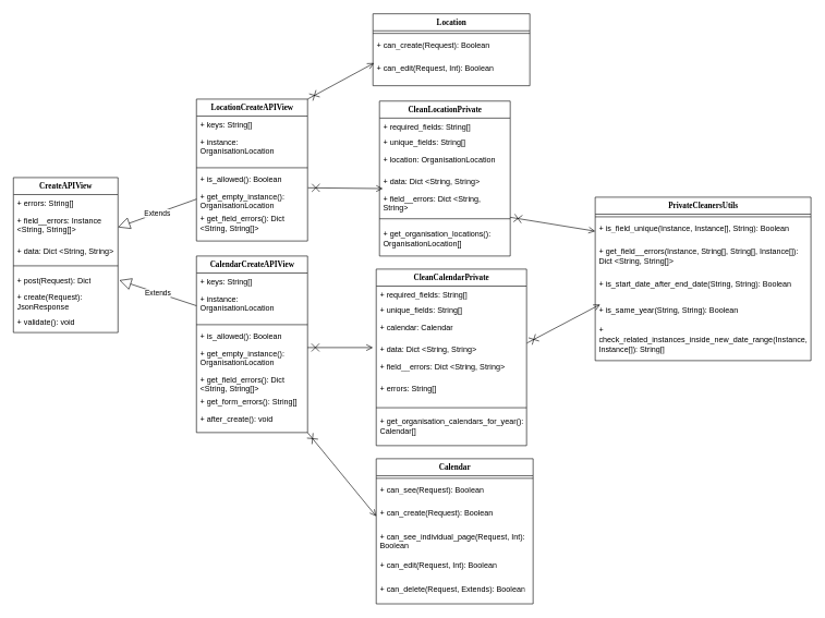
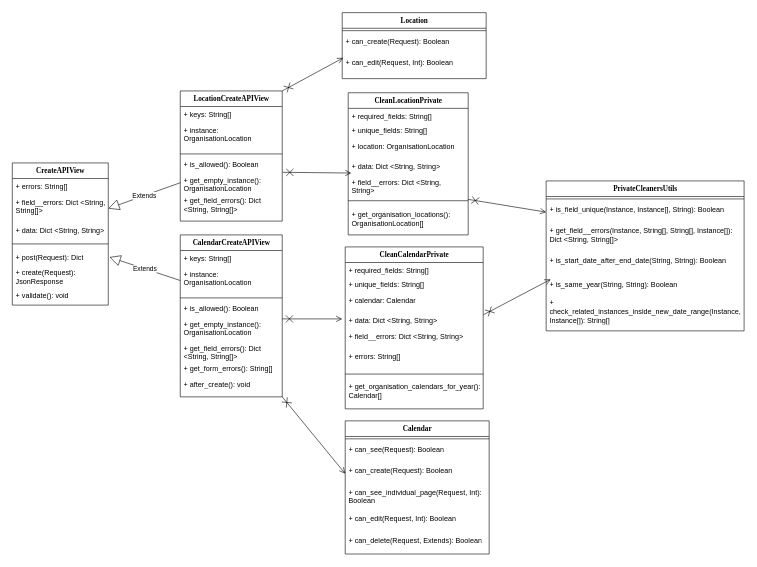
  <mxCell id="0" />
  <mxCell id="1" parent="0" />
  <mxCell id="2" value="LocationCreateAPIView" style="swimlane;html=1;fontStyle=1;align=center;verticalAlign=top;childLayout=stackLayout;horizontal=1;startSize=26;horizontalStack=0;resizeParent=1;resizeLast=0;collapsible=1;marginBottom=0;swimlaneFillColor=#ffffff;rounded=0;shadow=0;comic=0;labelBackgroundColor=none;strokeWidth=1;fillColor=none;fontFamily=Verdana;fontSize=12" parent="1" vertex="1"><mxGeometry x="300" y="151" width="170" height="217" as="geometry" /></mxCell>
  <mxCell id="3" value="+ keys: String[]" style="text;html=1;strokeColor=none;fillColor=none;align=left;verticalAlign=top;spacingLeft=4;spacingRight=4;whiteSpace=wrap;overflow=hidden;rotatable=0;points=[[0,0.5],[1,0.5]];portConstraint=eastwest;" parent="2" vertex="1"><mxGeometry y="26" width="170" height="26" as="geometry" /></mxCell>
  <mxCell id="4" value="+ instance: OrganisationLocation" style="text;html=1;strokeColor=none;fillColor=none;align=left;verticalAlign=top;spacingLeft=4;spacingRight=4;whiteSpace=wrap;overflow=hidden;rotatable=0;points=[[0,0.5],[1,0.5]];portConstraint=eastwest;" parent="2" vertex="1"><mxGeometry y="52" width="170" height="48" as="geometry" /></mxCell>
  <mxCell id="5" value="" style="line;html=1;strokeWidth=1;fillColor=none;align=left;verticalAlign=middle;spacingTop=-1;spacingLeft=3;spacingRight=3;rotatable=0;labelPosition=right;points=[];portConstraint=eastwest;" parent="2" vertex="1"><mxGeometry y="100" width="170" height="10" as="geometry" /></mxCell>
  <mxCell id="6" value="+ is_allowed(): Boolean" style="text;html=1;strokeColor=none;fillColor=none;align=left;verticalAlign=top;spacingLeft=4;spacingRight=4;whiteSpace=wrap;overflow=hidden;rotatable=0;points=[[0,0.5],[1,0.5]];portConstraint=eastwest;" parent="2" vertex="1"><mxGeometry y="110" width="170" height="26" as="geometry" /></mxCell>
  <mxCell id="7" value="+ get_empty_instance(): OrganisationLocation" style="text;html=1;strokeColor=none;fillColor=none;align=left;verticalAlign=top;spacingLeft=4;spacingRight=4;whiteSpace=wrap;overflow=hidden;rotatable=0;points=[[0,0.5],[1,0.5]];portConstraint=eastwest;" parent="2" vertex="1"><mxGeometry y="136" width="170" height="34" as="geometry" /></mxCell>
  <mxCell id="8" value="+ get_field_errors(): Dict &amp;lt;String, String[]&amp;gt;" style="text;html=1;strokeColor=none;fillColor=none;align=left;verticalAlign=top;spacingLeft=4;spacingRight=4;whiteSpace=wrap;overflow=hidden;rotatable=0;points=[[0,0.5],[1,0.5]];portConstraint=eastwest;" vertex="1" parent="2"><mxGeometry y="170" width="170" height="34" as="geometry" /></mxCell>
  <mxCell id="9" value="CreateAPIView" style="swimlane;html=1;fontStyle=1;align=center;verticalAlign=top;childLayout=stackLayout;horizontal=1;startSize=26;horizontalStack=0;resizeParent=1;resizeLast=0;collapsible=1;marginBottom=0;swimlaneFillColor=#ffffff;rounded=0;shadow=0;comic=0;labelBackgroundColor=none;strokeWidth=1;fillColor=none;fontFamily=Verdana;fontSize=12" parent="1" vertex="1"><mxGeometry x="20" y="271" width="160" height="237" as="geometry" /></mxCell>
  <mxCell id="10" value="+ errors: String[]" style="text;html=1;strokeColor=none;fillColor=none;align=left;verticalAlign=top;spacingLeft=4;spacingRight=4;whiteSpace=wrap;overflow=hidden;rotatable=0;points=[[0,0.5],[1,0.5]];portConstraint=eastwest;" parent="9" vertex="1"><mxGeometry y="26" width="160" height="26" as="geometry" /></mxCell>
- <mxCell id="11" value="+ field__errors: Instance &amp;lt;String, String[]&amp;gt;" style="text;html=1;strokeColor=none;fillColor=none;align=left;verticalAlign=top;spacingLeft=4;spacingRight=4;whiteSpace=wrap;overflow=hidden;rotatable=0;points=[[0,0.5],[1,0.5]];portConstraint=eastwest;" parent="9" vertex="1"><mxGeometry y="52" width="160" height="48" as="geometry" /></mxCell>
+ <mxCell id="11" value="+ field__errors: Dict &amp;lt;String, String[]&amp;gt;" style="text;html=1;strokeColor=none;fillColor=none;align=left;verticalAlign=top;spacingLeft=4;spacingRight=4;whiteSpace=wrap;overflow=hidden;rotatable=0;points=[[0,0.5],[1,0.5]];portConstraint=eastwest;" parent="9" vertex="1"><mxGeometry y="52" width="160" height="48" as="geometry" /></mxCell>
  <mxCell id="12" value="+ data: Dict &amp;lt;String, String&amp;gt;" style="text;html=1;strokeColor=none;fillColor=none;align=left;verticalAlign=top;spacingLeft=4;spacingRight=4;whiteSpace=wrap;overflow=hidden;rotatable=0;points=[[0,0.5],[1,0.5]];portConstraint=eastwest;" parent="9" vertex="1"><mxGeometry y="100" width="160" height="26" as="geometry" /></mxCell>
  <mxCell id="13" value="" style="line;html=1;strokeWidth=1;fillColor=none;align=left;verticalAlign=middle;spacingTop=-1;spacingLeft=3;spacingRight=3;rotatable=0;labelPosition=right;points=[];portConstraint=eastwest;" parent="9" vertex="1"><mxGeometry y="126" width="160" height="18" as="geometry" /></mxCell>
  <mxCell id="14" value="+ post(Request): Dict" style="text;html=1;strokeColor=none;fillColor=none;align=left;verticalAlign=top;spacingLeft=4;spacingRight=4;whiteSpace=wrap;overflow=hidden;rotatable=0;points=[[0,0.5],[1,0.5]];portConstraint=eastwest;" parent="9" vertex="1"><mxGeometry y="144" width="160" height="26" as="geometry" /></mxCell>
  <mxCell id="15" value="+ create(Request): JsonResponse" style="text;html=1;strokeColor=none;fillColor=none;align=left;verticalAlign=top;spacingLeft=4;spacingRight=4;whiteSpace=wrap;overflow=hidden;rotatable=0;points=[[0,0.5],[1,0.5]];portConstraint=eastwest;" parent="9" vertex="1"><mxGeometry y="170" width="160" height="38" as="geometry" /></mxCell>
  <mxCell id="16" value="+ validate(): void" style="text;html=1;strokeColor=none;fillColor=none;align=left;verticalAlign=top;spacingLeft=4;spacingRight=4;whiteSpace=wrap;overflow=hidden;rotatable=0;points=[[0,0.5],[1,0.5]];portConstraint=eastwest;" parent="9" vertex="1"><mxGeometry y="208" width="160" height="26" as="geometry" /></mxCell>
  <mxCell id="17" value="CleanLocationPrivate" style="swimlane;html=1;fontStyle=1;align=center;verticalAlign=top;childLayout=stackLayout;horizontal=1;startSize=26;horizontalStack=0;resizeParent=1;resizeLast=0;collapsible=1;marginBottom=0;swimlaneFillColor=#ffffff;rounded=0;shadow=0;comic=0;labelBackgroundColor=none;strokeWidth=1;fillColor=none;fontFamily=Verdana;fontSize=12" parent="1" vertex="1"><mxGeometry x="580" y="154" width="200" height="237" as="geometry" /></mxCell>
  <mxCell id="18" value="+ required_fields: String[]" style="text;html=1;strokeColor=none;fillColor=none;align=left;verticalAlign=top;spacingLeft=4;spacingRight=4;whiteSpace=wrap;overflow=hidden;rotatable=0;points=[[0,0.5],[1,0.5]];portConstraint=eastwest;" parent="17" vertex="1"><mxGeometry y="26" width="200" height="24" as="geometry" /></mxCell>
  <mxCell id="19" value="+ unique_fields: String[]" style="text;html=1;strokeColor=none;fillColor=none;align=left;verticalAlign=top;spacingLeft=4;spacingRight=4;whiteSpace=wrap;overflow=hidden;rotatable=0;points=[[0,0.5],[1,0.5]];portConstraint=eastwest;" parent="17" vertex="1"><mxGeometry y="50" width="200" height="26" as="geometry" /></mxCell>
  <mxCell id="20" value="+ location: OrganisationLocation" style="text;html=1;strokeColor=none;fillColor=none;align=left;verticalAlign=top;spacingLeft=4;spacingRight=4;whiteSpace=wrap;overflow=hidden;rotatable=0;points=[[0,0.5],[1,0.5]];portConstraint=eastwest;" parent="17" vertex="1"><mxGeometry y="76" width="200" height="34" as="geometry" /></mxCell>
  <mxCell id="21" value="+ data: Dict &amp;lt;String, String&amp;gt;" style="text;html=1;strokeColor=none;fillColor=none;align=left;verticalAlign=top;spacingLeft=4;spacingRight=4;whiteSpace=wrap;overflow=hidden;rotatable=0;points=[[0,0.5],[1,0.5]];portConstraint=eastwest;" vertex="1" parent="17"><mxGeometry y="110" width="200" height="26" as="geometry" /></mxCell>
  <mxCell id="22" value="+ field__errors: Dict &amp;lt;String, String&amp;gt;" style="text;html=1;strokeColor=none;fillColor=none;align=left;verticalAlign=top;spacingLeft=4;spacingRight=4;whiteSpace=wrap;overflow=hidden;rotatable=0;points=[[0,0.5],[1,0.5]];portConstraint=eastwest;" vertex="1" parent="17"><mxGeometry y="136" width="200" height="34" as="geometry" /></mxCell>
  <mxCell id="23" value="" style="line;html=1;strokeWidth=1;fillColor=none;align=left;verticalAlign=middle;spacingTop=-1;spacingLeft=3;spacingRight=3;rotatable=0;labelPosition=right;points=[];portConstraint=eastwest;" parent="17" vertex="1"><mxGeometry y="170" width="200" height="20" as="geometry" /></mxCell>
  <mxCell id="24" value="+ get_organisation_locations(): OrganisationLocation[]" style="text;html=1;strokeColor=none;fillColor=none;align=left;verticalAlign=top;spacingLeft=4;spacingRight=4;whiteSpace=wrap;overflow=hidden;rotatable=0;points=[[0,0.5],[1,0.5]];portConstraint=eastwest;" parent="17" vertex="1"><mxGeometry y="190" width="200" height="40" as="geometry" /></mxCell>
  <mxCell id="25" value="Calendar" style="swimlane;html=1;fontStyle=1;align=center;verticalAlign=top;childLayout=stackLayout;horizontal=1;startSize=26;horizontalStack=0;resizeParent=1;resizeLast=0;collapsible=1;marginBottom=0;swimlaneFillColor=#ffffff;rounded=0;shadow=0;comic=0;labelBackgroundColor=none;strokeWidth=1;fillColor=none;fontFamily=Verdana;fontSize=12" parent="1" vertex="1"><mxGeometry x="575" y="701" width="240" height="222" as="geometry"><mxRectangle x="580" y="630" width="90" height="30" as="alternateBounds" /></mxGeometry></mxCell>
  <mxCell id="26" value="" style="line;html=1;strokeWidth=1;fillColor=none;align=left;verticalAlign=middle;spacingTop=-1;spacingLeft=3;spacingRight=3;rotatable=0;labelPosition=right;points=[];portConstraint=eastwest;" parent="25" vertex="1"><mxGeometry y="26" width="240" height="8" as="geometry" /></mxCell>
  <mxCell id="27" value="+ can_see(Request): Boolean" style="text;html=1;strokeColor=none;fillColor=none;align=left;verticalAlign=top;spacingLeft=4;spacingRight=4;whiteSpace=wrap;overflow=hidden;rotatable=0;points=[[0,0.5],[1,0.5]];portConstraint=eastwest;" parent="25" vertex="1"><mxGeometry y="34" width="240" height="36" as="geometry" /></mxCell>
  <mxCell id="28" value="+ can_create(Request): Boolean" style="text;html=1;strokeColor=none;fillColor=none;align=left;verticalAlign=top;spacingLeft=4;spacingRight=4;whiteSpace=wrap;overflow=hidden;rotatable=0;points=[[0,0.5],[1,0.5]];portConstraint=eastwest;" vertex="1" parent="25"><mxGeometry y="70" width="240" height="36" as="geometry" /></mxCell>
  <mxCell id="29" value="+ can_see_individual_page(Request, Int): Boolean" style="text;html=1;strokeColor=none;fillColor=none;align=left;verticalAlign=top;spacingLeft=4;spacingRight=4;whiteSpace=wrap;overflow=hidden;rotatable=0;points=[[0,0.5],[1,0.5]];portConstraint=eastwest;" vertex="1" parent="25"><mxGeometry y="106" width="240" height="44" as="geometry" /></mxCell>
  <mxCell id="30" value="+ can_edit(Request, Int): Boolean" style="text;html=1;strokeColor=none;fillColor=none;align=left;verticalAlign=top;spacingLeft=4;spacingRight=4;whiteSpace=wrap;overflow=hidden;rotatable=0;points=[[0,0.5],[1,0.5]];portConstraint=eastwest;" vertex="1" parent="25"><mxGeometry y="150" width="240" height="36" as="geometry" /></mxCell>
  <mxCell id="31" value="+ can_delete(Request, Extends): Boolean" style="text;html=1;strokeColor=none;fillColor=none;align=left;verticalAlign=top;spacingLeft=4;spacingRight=4;whiteSpace=wrap;overflow=hidden;rotatable=0;points=[[0,0.5],[1,0.5]];portConstraint=eastwest;" vertex="1" parent="25"><mxGeometry y="186" width="240" height="36" as="geometry" /></mxCell>
  <mxCell id="32" value="CalendarCreateAPIView" style="swimlane;html=1;fontStyle=1;align=center;verticalAlign=top;childLayout=stackLayout;horizontal=1;startSize=26;horizontalStack=0;resizeParent=1;resizeLast=0;collapsible=1;marginBottom=0;swimlaneFillColor=#ffffff;rounded=0;shadow=0;comic=0;labelBackgroundColor=none;strokeWidth=1;fillColor=none;fontFamily=Verdana;fontSize=12" vertex="1" parent="1"><mxGeometry x="300" y="391" width="170" height="270" as="geometry" /></mxCell>
  <mxCell id="33" value="+ keys: String[]" style="text;html=1;strokeColor=none;fillColor=none;align=left;verticalAlign=top;spacingLeft=4;spacingRight=4;whiteSpace=wrap;overflow=hidden;rotatable=0;points=[[0,0.5],[1,0.5]];portConstraint=eastwest;" vertex="1" parent="32"><mxGeometry y="26" width="170" height="26" as="geometry" /></mxCell>
  <mxCell id="34" value="+ instance: OrganisationLocation" style="text;html=1;strokeColor=none;fillColor=none;align=left;verticalAlign=top;spacingLeft=4;spacingRight=4;whiteSpace=wrap;overflow=hidden;rotatable=0;points=[[0,0.5],[1,0.5]];portConstraint=eastwest;" vertex="1" parent="32"><mxGeometry y="52" width="170" height="48" as="geometry" /></mxCell>
  <mxCell id="35" value="" style="line;html=1;strokeWidth=1;fillColor=none;align=left;verticalAlign=middle;spacingTop=-1;spacingLeft=3;spacingRight=3;rotatable=0;labelPosition=right;points=[];portConstraint=eastwest;" vertex="1" parent="32"><mxGeometry y="100" width="170" height="10" as="geometry" /></mxCell>
  <mxCell id="36" value="+ is_allowed(): Boolean" style="text;html=1;strokeColor=none;fillColor=none;align=left;verticalAlign=top;spacingLeft=4;spacingRight=4;whiteSpace=wrap;overflow=hidden;rotatable=0;points=[[0,0.5],[1,0.5]];portConstraint=eastwest;" vertex="1" parent="32"><mxGeometry y="110" width="170" height="26" as="geometry" /></mxCell>
  <mxCell id="37" value="+ get_empty_instance(): OrganisationLocation" style="text;html=1;strokeColor=none;fillColor=none;align=left;verticalAlign=top;spacingLeft=4;spacingRight=4;whiteSpace=wrap;overflow=hidden;rotatable=0;points=[[0,0.5],[1,0.5]];portConstraint=eastwest;" vertex="1" parent="32"><mxGeometry y="136" width="170" height="40" as="geometry" /></mxCell>
  <mxCell id="38" value="+ get_field_errors(): Dict &amp;lt;String, String[]&amp;gt;" style="text;html=1;strokeColor=none;fillColor=none;align=left;verticalAlign=top;spacingLeft=4;spacingRight=4;whiteSpace=wrap;overflow=hidden;rotatable=0;points=[[0,0.5],[1,0.5]];portConstraint=eastwest;" vertex="1" parent="32"><mxGeometry y="176" width="170" height="34" as="geometry" /></mxCell>
  <mxCell id="39" value="+ get_form_errors(): String[]" style="text;html=1;strokeColor=none;fillColor=none;align=left;verticalAlign=top;spacingLeft=4;spacingRight=4;whiteSpace=wrap;overflow=hidden;rotatable=0;points=[[0,0.5],[1,0.5]];portConstraint=eastwest;" vertex="1" parent="32"><mxGeometry y="210" width="170" height="26" as="geometry" /></mxCell>
  <mxCell id="40" value="+ after_create(): void" style="text;html=1;strokeColor=none;fillColor=none;align=left;verticalAlign=top;spacingLeft=4;spacingRight=4;whiteSpace=wrap;overflow=hidden;rotatable=0;points=[[0,0.5],[1,0.5]];portConstraint=eastwest;" vertex="1" parent="32"><mxGeometry y="236" width="170" height="34" as="geometry" /></mxCell>
  <mxCell id="41" value="Location" style="swimlane;html=1;fontStyle=1;align=center;verticalAlign=top;childLayout=stackLayout;horizontal=1;startSize=26;horizontalStack=0;resizeParent=1;resizeLast=0;collapsible=1;marginBottom=0;swimlaneFillColor=#ffffff;rounded=0;shadow=0;comic=0;labelBackgroundColor=none;strokeWidth=1;fillColor=none;fontFamily=Verdana;fontSize=12" vertex="1" parent="1"><mxGeometry x="570" y="20.5" width="240" height="110" as="geometry" /></mxCell>
  <mxCell id="42" value="" style="line;html=1;strokeWidth=1;fillColor=none;align=left;verticalAlign=middle;spacingTop=-1;spacingLeft=3;spacingRight=3;rotatable=0;labelPosition=right;points=[];portConstraint=eastwest;" vertex="1" parent="41"><mxGeometry y="26" width="240" height="8" as="geometry" /></mxCell>
  <mxCell id="43" value="+ can_create(Request): Boolean" style="text;html=1;strokeColor=none;fillColor=none;align=left;verticalAlign=top;spacingLeft=4;spacingRight=4;whiteSpace=wrap;overflow=hidden;rotatable=0;points=[[0,0.5],[1,0.5]];portConstraint=eastwest;" vertex="1" parent="41"><mxGeometry y="34" width="240" height="36" as="geometry" /></mxCell>
  <mxCell id="44" value="+ can_edit(Request, Int): Boolean" style="text;html=1;strokeColor=none;fillColor=none;align=left;verticalAlign=top;spacingLeft=4;spacingRight=4;whiteSpace=wrap;overflow=hidden;rotatable=0;points=[[0,0.5],[1,0.5]];portConstraint=eastwest;" vertex="1" parent="41"><mxGeometry y="70" width="240" height="36" as="geometry" /></mxCell>
  <mxCell id="45" value="PrivateCleanersUtils" style="swimlane;html=1;fontStyle=1;align=center;verticalAlign=top;childLayout=stackLayout;horizontal=1;startSize=26;horizontalStack=0;resizeParent=1;resizeLast=0;collapsible=1;marginBottom=0;swimlaneFillColor=#ffffff;rounded=0;shadow=0;comic=0;labelBackgroundColor=none;strokeWidth=1;fillColor=none;fontFamily=Verdana;fontSize=12" vertex="1" parent="1"><mxGeometry x="910" y="301" width="330" height="250" as="geometry" /></mxCell>
  <mxCell id="46" value="" style="line;html=1;strokeWidth=1;fillColor=none;align=left;verticalAlign=middle;spacingTop=-1;spacingLeft=3;spacingRight=3;rotatable=0;labelPosition=right;points=[];portConstraint=eastwest;" vertex="1" parent="45"><mxGeometry y="26" width="330" height="8" as="geometry" /></mxCell>
  <mxCell id="47" value="+ is_field_unique(Instance, Instance[], String): Boolean" style="text;html=1;strokeColor=none;fillColor=none;align=left;verticalAlign=top;spacingLeft=4;spacingRight=4;whiteSpace=wrap;overflow=hidden;rotatable=0;points=[[0,0.5],[1,0.5]];portConstraint=eastwest;" vertex="1" parent="45"><mxGeometry y="34" width="330" height="36" as="geometry" /></mxCell>
  <mxCell id="48" value="+ get_field__errors(Instance, String[], String[], Instance[]): Dict &amp;lt;String, String[]&amp;gt;" style="text;html=1;strokeColor=none;fillColor=none;align=left;verticalAlign=top;spacingLeft=4;spacingRight=4;whiteSpace=wrap;overflow=hidden;rotatable=0;points=[[0,0.5],[1,0.5]];portConstraint=eastwest;" vertex="1" parent="45"><mxGeometry y="70" width="330" height="50" as="geometry" /></mxCell>
  <mxCell id="49" value="+ is_start_date_after_end_date(String, String): Boolean" style="text;html=1;strokeColor=none;fillColor=none;align=left;verticalAlign=top;spacingLeft=4;spacingRight=4;whiteSpace=wrap;overflow=hidden;rotatable=0;points=[[0,0.5],[1,0.5]];portConstraint=eastwest;" vertex="1" parent="45"><mxGeometry y="120" width="330" height="40" as="geometry" /></mxCell>
  <mxCell id="50" value="+ is_same_year(String, String): Boolean" style="text;html=1;strokeColor=none;fillColor=none;align=left;verticalAlign=top;spacingLeft=4;spacingRight=4;whiteSpace=wrap;overflow=hidden;rotatable=0;points=[[0,0.5],[1,0.5]];portConstraint=eastwest;" vertex="1" parent="45"><mxGeometry y="160" width="330" height="30" as="geometry" /></mxCell>
  <mxCell id="51" value="+ check_related_instances_inside_new_date_range(Instance, Instance[]): String[]" style="text;html=1;strokeColor=none;fillColor=none;align=left;verticalAlign=top;spacingLeft=4;spacingRight=4;whiteSpace=wrap;overflow=hidden;rotatable=0;points=[[0,0.5],[1,0.5]];portConstraint=eastwest;" vertex="1" parent="45"><mxGeometry y="190" width="330" height="60" as="geometry" /></mxCell>
  <mxCell id="52" value="CleanCalendarPrivate" style="swimlane;html=1;fontStyle=1;align=center;verticalAlign=top;childLayout=stackLayout;horizontal=1;startSize=26;horizontalStack=0;resizeParent=1;resizeLast=0;collapsible=1;marginBottom=0;swimlaneFillColor=#ffffff;rounded=0;shadow=0;comic=0;labelBackgroundColor=none;strokeWidth=1;fillColor=none;fontFamily=Verdana;fontSize=12" vertex="1" parent="1"><mxGeometry x="575" y="411" width="230" height="270" as="geometry" /></mxCell>
  <mxCell id="53" value="+ required_fields: String[]" style="text;html=1;strokeColor=none;fillColor=none;align=left;verticalAlign=top;spacingLeft=4;spacingRight=4;whiteSpace=wrap;overflow=hidden;rotatable=0;points=[[0,0.5],[1,0.5]];portConstraint=eastwest;" vertex="1" parent="52"><mxGeometry y="26" width="230" height="24" as="geometry" /></mxCell>
  <mxCell id="54" value="+ unique_fields: String[]" style="text;html=1;strokeColor=none;fillColor=none;align=left;verticalAlign=top;spacingLeft=4;spacingRight=4;whiteSpace=wrap;overflow=hidden;rotatable=0;points=[[0,0.5],[1,0.5]];portConstraint=eastwest;" vertex="1" parent="52"><mxGeometry y="50" width="230" height="26" as="geometry" /></mxCell>
  <mxCell id="55" value="+ calendar: Calendar" style="text;html=1;strokeColor=none;fillColor=none;align=left;verticalAlign=top;spacingLeft=4;spacingRight=4;whiteSpace=wrap;overflow=hidden;rotatable=0;points=[[0,0.5],[1,0.5]];portConstraint=eastwest;" vertex="1" parent="52"><mxGeometry y="76" width="230" height="34" as="geometry" /></mxCell>
  <mxCell id="56" value="+ data: Dict &amp;lt;String, String&amp;gt;" style="text;html=1;strokeColor=none;fillColor=none;align=left;verticalAlign=top;spacingLeft=4;spacingRight=4;whiteSpace=wrap;overflow=hidden;rotatable=0;points=[[0,0.5],[1,0.5]];portConstraint=eastwest;" vertex="1" parent="52"><mxGeometry y="110" width="230" height="26" as="geometry" /></mxCell>
  <mxCell id="57" value="+ field__errors: Dict &amp;lt;String, String&amp;gt;" style="text;html=1;strokeColor=none;fillColor=none;align=left;verticalAlign=top;spacingLeft=4;spacingRight=4;whiteSpace=wrap;overflow=hidden;rotatable=0;points=[[0,0.5],[1,0.5]];portConstraint=eastwest;" vertex="1" parent="52"><mxGeometry y="136" width="230" height="34" as="geometry" /></mxCell>
  <mxCell id="58" value="+ errors: String[]" style="text;html=1;strokeColor=none;fillColor=none;align=left;verticalAlign=top;spacingLeft=4;spacingRight=4;whiteSpace=wrap;overflow=hidden;rotatable=0;points=[[0,0.5],[1,0.5]];portConstraint=eastwest;" vertex="1" parent="52"><mxGeometry y="170" width="230" height="34" as="geometry" /></mxCell>
  <mxCell id="59" value="" style="line;html=1;strokeWidth=1;fillColor=none;align=left;verticalAlign=middle;spacingTop=-1;spacingLeft=3;spacingRight=3;rotatable=0;labelPosition=right;points=[];portConstraint=eastwest;" vertex="1" parent="52"><mxGeometry y="204" width="230" height="16" as="geometry" /></mxCell>
  <mxCell id="60" value="+ get_organisation_calendars_for_year(): Calendar[]" style="text;html=1;strokeColor=none;fillColor=none;align=left;verticalAlign=top;spacingLeft=4;spacingRight=4;whiteSpace=wrap;overflow=hidden;rotatable=0;points=[[0,0.5],[1,0.5]];portConstraint=eastwest;" vertex="1" parent="52"><mxGeometry y="220" width="230" height="50" as="geometry" /></mxCell>
  <mxCell id="61" value="Extends" style="endArrow=block;endSize=16;endFill=0;html=1;rounded=0;exitX=0;exitY=0.5;exitDx=0;exitDy=0;entryX=1;entryY=0.5;entryDx=0;entryDy=0;" edge="1" parent="1" source="7" target="11"><mxGeometry width="160" relative="1" as="geometry"><mxPoint x="240" y="221" as="sourcePoint" /><mxPoint x="150" y="341" as="targetPoint" /></mxGeometry></mxCell>
  <mxCell id="62" value="Extends" style="endArrow=block;endSize=16;endFill=0;html=1;rounded=0;exitX=0;exitY=0.5;exitDx=0;exitDy=0;" edge="1" parent="1" source="34"><mxGeometry width="160" relative="1" as="geometry"><mxPoint x="210" y="264" as="sourcePoint" /><mxPoint x="182" y="428" as="targetPoint" /></mxGeometry></mxCell>
  <mxCell id="63" value="" style="endArrow=open;startArrow=cross;endFill=0;startFill=0;endSize=8;startSize=10;html=1;rounded=0;entryX=0;entryY=0.5;entryDx=0;entryDy=0;" edge="1" parent="1" target="28"><mxGeometry width="160" relative="1" as="geometry"><mxPoint x="470" y="661" as="sourcePoint" /><mxPoint x="630" y="631" as="targetPoint" /></mxGeometry></mxCell>
  <mxCell id="64" value="" style="endArrow=open;startArrow=cross;endFill=0;startFill=0;endSize=8;startSize=10;html=1;rounded=0;" edge="1" parent="1"><mxGeometry width="160" relative="1" as="geometry"><mxPoint x="470" y="531" as="sourcePoint" /><mxPoint x="570" y="531" as="targetPoint" /></mxGeometry></mxCell>
  <mxCell id="65" value="" style="endArrow=open;startArrow=cross;endFill=0;startFill=0;endSize=8;startSize=10;html=1;rounded=0;entryX=0.007;entryY=0.149;entryDx=0;entryDy=0;entryPerimeter=0;" edge="1" parent="1" target="44"><mxGeometry width="160" relative="1" as="geometry"><mxPoint x="470" y="151" as="sourcePoint" /><mxPoint x="630" y="151" as="targetPoint" /></mxGeometry></mxCell>
  <mxCell id="66" value="" style="endArrow=open;startArrow=cross;endFill=0;startFill=0;endSize=8;startSize=10;html=1;rounded=0;entryX=0.026;entryY=-0.063;entryDx=0;entryDy=0;entryPerimeter=0;exitX=1.004;exitY=-0.011;exitDx=0;exitDy=0;exitPerimeter=0;" edge="1" parent="1" source="7" target="22"><mxGeometry width="160" relative="1" as="geometry"><mxPoint x="480" y="161" as="sourcePoint" /><mxPoint x="582" y="106" as="targetPoint" /></mxGeometry></mxCell>
  <mxCell id="67" value="" style="endArrow=open;startArrow=cross;endFill=0;startFill=0;endSize=8;startSize=10;html=1;rounded=0;exitX=1;exitY=0.75;exitDx=0;exitDy=0;entryX=0;entryY=0.5;entryDx=0;entryDy=0;" edge="1" parent="1" source="17" target="47"><mxGeometry width="160" relative="1" as="geometry"><mxPoint x="481" y="297" as="sourcePoint" /><mxPoint x="940" y="329" as="targetPoint" /></mxGeometry></mxCell>
  <mxCell id="68" value="" style="endArrow=open;startArrow=cross;endFill=0;startFill=0;endSize=8;startSize=10;html=1;rounded=0;entryX=0.023;entryY=0.136;entryDx=0;entryDy=0;exitX=1.002;exitY=0.121;exitDx=0;exitDy=0;exitPerimeter=0;entryPerimeter=0;" edge="1" parent="1" source="56" target="50"><mxGeometry width="160" relative="1" as="geometry"><mxPoint x="790" y="287" as="sourcePoint" /><mxPoint x="900" y="341" as="targetPoint" /></mxGeometry></mxCell>
